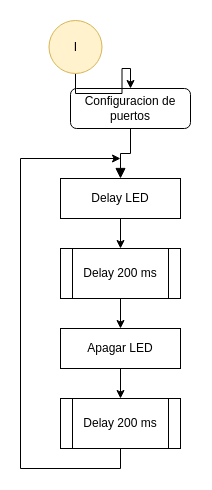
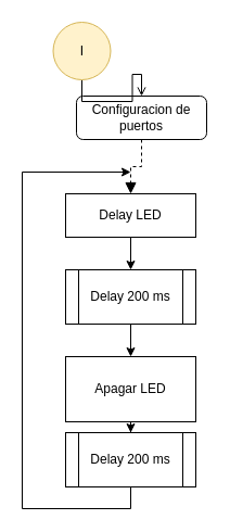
  <mxCell id="0" />
  <mxCell id="1" parent="0" />
- <mxCell id="2" value="" style="rounded=0;html=1;jettySize=auto;orthogonalLoop=1;fontSize=11;endArrow=block;endFill=1;endSize=8;strokeWidth=1;shadow=0;labelBackgroundColor=none;edgeStyle=orthogonalEdgeStyle;entryX=0.5;entryY=0;entryDx=0;entryDy=0;" parent="1" source="3" target="7" edge="1"><mxGeometry relative="1" as="geometry"><mxPoint x="120" y="168" as="targetPoint" /></mxGeometry></mxCell>
+ <mxCell id="2" value="" style="rounded=0;html=1;jettySize=auto;orthogonalLoop=1;fontSize=11;endArrow=block;endFill=1;endSize=8;strokeWidth=1;shadow=0;labelBackgroundColor=none;edgeStyle=orthogonalEdgeStyle;entryX=0.5;entryY=0;entryDx=0;entryDy=0;dashed=1;" parent="1" source="3" target="7" edge="1"><mxGeometry relative="1" as="geometry"><mxPoint x="120" y="168" as="targetPoint" /></mxGeometry></mxCell>
  <mxCell id="3" value="Configuracion de puertos" style="rounded=1;whiteSpace=wrap;html=1;fontSize=12;glass=0;strokeWidth=1;shadow=0;" parent="1" vertex="1"><mxGeometry x="70" y="88" width="120" height="40" as="geometry" /></mxCell>
- <mxCell id="4" style="edgeStyle=orthogonalEdgeStyle;rounded=0;orthogonalLoop=1;jettySize=auto;html=1;exitX=0.5;exitY=1;exitDx=0;exitDy=0;entryX=0.5;entryY=0;entryDx=0;entryDy=0;fontColor=#FFFFFF;" parent="1" source="5" target="3" edge="1"><mxGeometry relative="1" as="geometry" /></mxCell>
+ <mxCell id="4" style="edgeStyle=orthogonalEdgeStyle;rounded=0;orthogonalLoop=1;jettySize=auto;html=1;exitX=0.5;exitY=1;exitDx=0;exitDy=0;entryX=0.5;entryY=0;entryDx=0;entryDy=0;fontColor=#FFFFFF;endArrow=open;" parent="1" source="5" target="3" edge="1"><mxGeometry relative="1" as="geometry" /></mxCell>
  <mxCell id="5" value="I" style="ellipse;whiteSpace=wrap;html=1;aspect=fixed;fillColor=#fff2cc;strokeColor=#d6b656;" parent="1" vertex="1"><mxGeometry x="48.5" y="20" width="53" height="53" as="geometry" /></mxCell>
  <mxCell id="6" style="edgeStyle=orthogonalEdgeStyle;rounded=0;orthogonalLoop=1;jettySize=auto;html=1;exitX=0.5;exitY=1;exitDx=0;exitDy=0;entryX=0.5;entryY=0;entryDx=0;entryDy=0;fontColor=#FFFFFF;" parent="1" source="7" target="9" edge="1"><mxGeometry relative="1" as="geometry" /></mxCell>
  <mxCell id="7" value="Delay LED" style="rounded=0;whiteSpace=wrap;html=1;" parent="1" vertex="1"><mxGeometry x="60" y="178" width="120" height="40" as="geometry" /></mxCell>
  <mxCell id="8" style="edgeStyle=orthogonalEdgeStyle;rounded=0;orthogonalLoop=1;jettySize=auto;html=1;entryX=0.5;entryY=0;entryDx=0;entryDy=0;fontColor=#FFFFFF;" parent="1" source="9" target="11" edge="1"><mxGeometry relative="1" as="geometry" /></mxCell>
  <mxCell id="9" value="Delay 200 ms" style="shape=process;whiteSpace=wrap;html=1;backgroundOutline=1;" parent="1" vertex="1"><mxGeometry x="60" y="248" width="120" height="50" as="geometry" /></mxCell>
  <mxCell id="10" style="edgeStyle=orthogonalEdgeStyle;rounded=0;orthogonalLoop=1;jettySize=auto;html=1;fontColor=#FFFFFF;" parent="1" source="11" target="13" edge="1"><mxGeometry relative="1" as="geometry" /></mxCell>
- <mxCell id="11" value="Apagar LED" style="rounded=0;whiteSpace=wrap;html=1;" parent="1" vertex="1"><mxGeometry x="60" y="328" width="120" height="40" as="geometry" /></mxCell>
+ <mxCell id="11" value="Apagar LED" style="rounded=0;whiteSpace=wrap;html=1;" parent="1" vertex="1"><mxGeometry x="60" y="328" width="120" height="60" as="geometry" /></mxCell>
  <mxCell id="12" style="edgeStyle=orthogonalEdgeStyle;rounded=0;orthogonalLoop=1;jettySize=auto;html=1;exitX=0.5;exitY=1;exitDx=0;exitDy=0;fontColor=#FFFFFF;" parent="1" source="13" edge="1"><mxGeometry relative="1" as="geometry"><mxPoint x="120" y="158" as="targetPoint" /><Array as="points"><mxPoint x="120" y="468" /><mxPoint x="20" y="468" /><mxPoint x="20" y="158" /><mxPoint x="120" y="158" /></Array></mxGeometry></mxCell>
  <mxCell id="13" value="Delay 200 ms" style="shape=process;whiteSpace=wrap;html=1;backgroundOutline=1;" parent="1" vertex="1"><mxGeometry x="60" y="398" width="120" height="50" as="geometry" /></mxCell>
